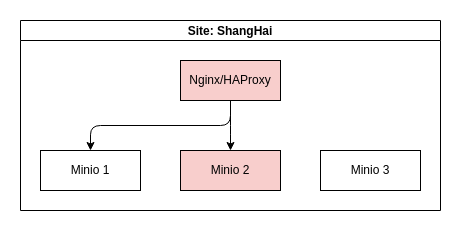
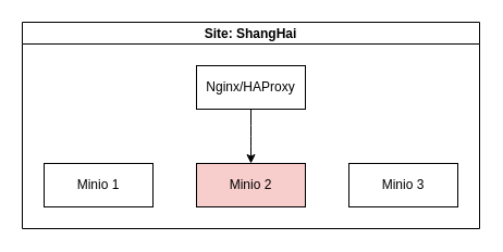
  <mxCell id="0" />
  <mxCell id="1" parent="0" />
  <mxCell id="2" value="Site: ShangHai" style="swimlane;startSize=20;horizontal=1;childLayout=treeLayout;horizontalTree=0;resizable=0;containerType=tree;fontSize=12;" vertex="1" parent="1"><mxGeometry x="20" y="20" width="420" height="190" as="geometry" /></mxCell>
- <mxCell id="3" value="Nginx/HAProxy" style="whiteSpace=wrap;html=1;points=[[0,0,0,0,0],[0,0.25,0,0,0],[0,0.5,0,0,0],[0,0.75,0,0,0],[0,1,0,0,0],[0.25,0,0,0,0],[0.25,1,0,0,0],[0.5,0,0,0,0],[0.5,1,0,0,0],[0.75,0,0,0,0],[0.75,1,0,0,0],[1,0,0,0,0],[1,0.25,0,0,0],[1,0.5,0,0,0],[1,0.75,0,0,0],[1,1,0,0,0]];fillColor=#f8cecc;" vertex="1" parent="2"><mxGeometry x="160" y="40" width="100" height="40" as="geometry" /></mxCell>
+ <mxCell id="3" value="Nginx/HAProxy" style="whiteSpace=wrap;html=1;points=[[0,0,0,0,0],[0,0.25,0,0,0],[0,0.5,0,0,0],[0,0.75,0,0,0],[0,1,0,0,0],[0.25,0,0,0,0],[0.25,1,0,0,0],[0.5,0,0,0,0],[0.5,1,0,0,0],[0.75,0,0,0,0],[0.75,1,0,0,0],[1,0,0,0,0],[1,0.25,0,0,0],[1,0.5,0,0,0],[1,0.75,0,0,0],[1,1,0,0,0]];" vertex="1" parent="2"><mxGeometry x="160" y="40" width="100" height="40" as="geometry" /></mxCell>
  <mxCell id="4" value="Minio 2" style="whiteSpace=wrap;html=1;fillColor=#f8cecc;" vertex="1" parent="2"><mxGeometry x="160" y="130" width="100" height="40" as="geometry" /></mxCell>
  <mxCell id="5" value="" style="edgeStyle=elbowEdgeStyle;elbow=vertical;html=1;rounded=1;curved=0;sourcePerimeterSpacing=0;targetPerimeterSpacing=0;startSize=6;endSize=6;" edge="1" parent="2" source="3" target="4"><mxGeometry relative="1" as="geometry" /></mxCell>
  <mxCell id="6" value="Minio 1" style="whiteSpace=wrap;html=1;" vertex="1" parent="2"><mxGeometry x="20" y="130" width="100" height="40" as="geometry" /></mxCell>
- <mxCell id="7" value="" style="edgeStyle=elbowEdgeStyle;elbow=vertical;html=1;rounded=1;curved=0;sourcePerimeterSpacing=0;targetPerimeterSpacing=0;startSize=6;endSize=6;" edge="1" parent="2" source="3" target="6"><mxGeometry relative="1" as="geometry" /></mxCell>
  <mxCell id="8" value="Minio 3" style="whiteSpace=wrap;html=1;points=[[0,0,0,0,0],[0,0.25,0,0,0],[0,0.5,0,0,0],[0,0.75,0,0,0],[0,1,0,0,0],[0.25,0,0,0,0],[0.25,1,0,0,0],[0.5,0,0,0,0],[0.5,1,0,0,0],[0.75,0,0,0,0],[0.75,1,0,0,0],[1,0,0,0,0],[1,0.25,0,0,0],[1,0.5,0,0,0],[1,0.75,0,0,0],[1,1,0,0,0]];" vertex="1" parent="2"><mxGeometry x="300" y="130" width="100" height="40" as="geometry" /></mxCell>
